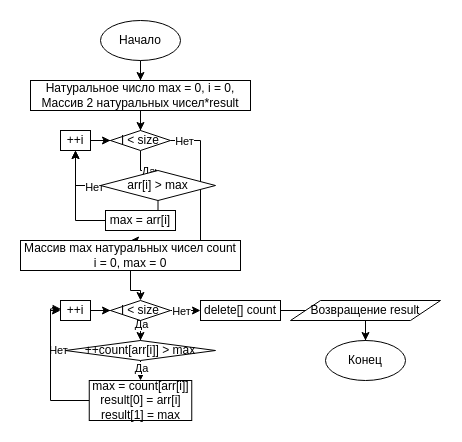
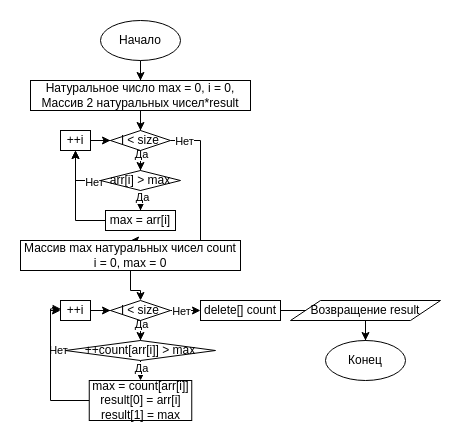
  <mxCell id="0" />
  <mxCell id="1" parent="0" />
  <mxCell id="2" style="edgeStyle=orthogonalEdgeStyle;rounded=0;orthogonalLoop=1;jettySize=auto;html=1;entryX=0.5;entryY=0;entryDx=0;entryDy=0;" edge="1" parent="1" source="3" target="5"><mxGeometry relative="1" as="geometry" /></mxCell>
  <mxCell id="3" value="Начало" style="ellipse;whiteSpace=wrap;html=1;" vertex="1" parent="1"><mxGeometry x="100" y="20" width="80" height="40" as="geometry" /></mxCell>
  <mxCell id="4" style="edgeStyle=orthogonalEdgeStyle;rounded=0;orthogonalLoop=1;jettySize=auto;html=1;" edge="1" parent="1" source="5" target="11"><mxGeometry relative="1" as="geometry" /></mxCell>
  <mxCell id="5" value="Натуральное число&amp;nbsp;max = 0, i = 0,&lt;br&gt;Массив 2 натуральных чисел*result" style="rounded=0;whiteSpace=wrap;html=1;" vertex="1" parent="1"><mxGeometry x="30" y="80" width="220" height="30" as="geometry" /></mxCell>
  <mxCell id="6" value="Конец" style="ellipse;whiteSpace=wrap;html=1;" vertex="1" parent="1"><mxGeometry x="325" y="340" width="80" height="40" as="geometry" /></mxCell>
  <mxCell id="7" style="edgeStyle=orthogonalEdgeStyle;rounded=0;orthogonalLoop=1;jettySize=auto;html=1;" edge="1" parent="1" source="11" target="16"><mxGeometry relative="1" as="geometry" /></mxCell>
  <mxCell id="8" value="Да" style="edgeLabel;html=1;align=center;verticalAlign=middle;resizable=0;points=[];" vertex="1" connectable="0" parent="7"><mxGeometry x="0.444" relative="1" as="geometry"><mxPoint as="offset" /></mxGeometry></mxCell>
  <mxCell id="9" style="edgeStyle=orthogonalEdgeStyle;rounded=0;orthogonalLoop=1;jettySize=auto;html=1;entryX=0.5;entryY=0;entryDx=0;entryDy=0;" edge="1" parent="1" source="11" target="22"><mxGeometry relative="1" as="geometry"><Array as="points"><mxPoint x="200" y="140" /><mxPoint x="200" y="240" /><mxPoint x="140" y="240" /></Array></mxGeometry></mxCell>
  <mxCell id="10" value="Нет" style="edgeLabel;html=1;align=center;verticalAlign=middle;resizable=0;points=[];" vertex="1" connectable="0" parent="9"><mxGeometry x="-0.874" relative="1" as="geometry"><mxPoint as="offset" /></mxGeometry></mxCell>
  <mxCell id="11" value="i &amp;lt; size" style="rhombus;whiteSpace=wrap;html=1;" vertex="1" parent="1"><mxGeometry x="110" y="130" width="60" height="20" as="geometry" /></mxCell>
  <mxCell id="12" style="edgeStyle=orthogonalEdgeStyle;rounded=0;orthogonalLoop=1;jettySize=auto;html=1;entryX=0.5;entryY=1;entryDx=0;entryDy=0;" edge="1" parent="1" source="16" target="18"><mxGeometry relative="1" as="geometry" /></mxCell>
  <mxCell id="13" value="Нет" style="edgeLabel;html=1;align=center;verticalAlign=middle;resizable=0;points=[];" vertex="1" connectable="0" parent="12"><mxGeometry x="-0.758" y="1" relative="1" as="geometry"><mxPoint as="offset" /></mxGeometry></mxCell>
  <mxCell id="14" style="edgeStyle=orthogonalEdgeStyle;rounded=0;orthogonalLoop=1;jettySize=auto;html=1;" edge="1" parent="1" source="16" target="20"><mxGeometry relative="1" as="geometry" /></mxCell>
  <mxCell id="15" value="Да" style="edgeLabel;html=1;align=center;verticalAlign=middle;resizable=0;points=[];" vertex="1" connectable="0" parent="14"><mxGeometry x="0.533" y="1" relative="1" as="geometry"><mxPoint as="offset" /></mxGeometry></mxCell>
- <mxCell id="16" value="arr[i] &amp;gt; max" style="rhombus;whiteSpace=wrap;html=1;" vertex="1" parent="1"><mxGeometry x="100" y="170" width="115" height="30" as="geometry" /></mxCell>
+ <mxCell id="16" value="arr[i] &amp;gt; max" style="rhombus;whiteSpace=wrap;html=1;" vertex="1" parent="1"><mxGeometry x="100" y="170" width="80" height="20" as="geometry" /></mxCell>
  <mxCell id="17" style="edgeStyle=orthogonalEdgeStyle;rounded=0;orthogonalLoop=1;jettySize=auto;html=1;" edge="1" parent="1" source="18" target="11"><mxGeometry relative="1" as="geometry" /></mxCell>
  <mxCell id="18" value="++i" style="rounded=0;whiteSpace=wrap;html=1;" vertex="1" parent="1"><mxGeometry x="60" y="130" width="30" height="20" as="geometry" /></mxCell>
  <mxCell id="19" style="edgeStyle=orthogonalEdgeStyle;rounded=0;orthogonalLoop=1;jettySize=auto;html=1;entryX=0.5;entryY=1;entryDx=0;entryDy=0;" edge="1" parent="1" source="20" target="18"><mxGeometry relative="1" as="geometry" /></mxCell>
  <mxCell id="20" value="max = arr[i]" style="rounded=0;whiteSpace=wrap;html=1;" vertex="1" parent="1"><mxGeometry x="105" y="210" width="70" height="20" as="geometry" /></mxCell>
  <mxCell id="21" style="edgeStyle=orthogonalEdgeStyle;rounded=0;orthogonalLoop=1;jettySize=auto;html=1;" edge="1" parent="1" source="22" target="27"><mxGeometry relative="1" as="geometry" /></mxCell>
  <mxCell id="22" value="Массив max натуральных чисел count&lt;br&gt;i = 0, max = 0" style="rounded=0;whiteSpace=wrap;html=1;" vertex="1" parent="1"><mxGeometry x="20" y="240" width="220" height="30" as="geometry" /></mxCell>
  <mxCell id="23" style="edgeStyle=orthogonalEdgeStyle;rounded=0;orthogonalLoop=1;jettySize=auto;html=1;" edge="1" parent="1" source="27" target="32"><mxGeometry relative="1" as="geometry" /></mxCell>
  <mxCell id="24" value="Да" style="edgeLabel;html=1;align=center;verticalAlign=middle;resizable=0;points=[];" vertex="1" connectable="0" parent="23"><mxGeometry x="0.444" relative="1" as="geometry"><mxPoint as="offset" /></mxGeometry></mxCell>
  <mxCell id="25" style="edgeStyle=orthogonalEdgeStyle;rounded=0;orthogonalLoop=1;jettySize=auto;html=1;entryX=0;entryY=0.5;entryDx=0;entryDy=0;" edge="1" parent="1" source="27" target="38"><mxGeometry relative="1" as="geometry" /></mxCell>
  <mxCell id="26" value="Нет" style="edgeLabel;html=1;align=center;verticalAlign=middle;resizable=0;points=[];" vertex="1" connectable="0" parent="25"><mxGeometry x="0.2" y="4" relative="1" as="geometry"><mxPoint y="4" as="offset" /></mxGeometry></mxCell>
  <mxCell id="27" value="i &amp;lt; size" style="rhombus;whiteSpace=wrap;html=1;" vertex="1" parent="1"><mxGeometry x="110" y="300" width="60" height="20" as="geometry" /></mxCell>
  <mxCell id="28" style="edgeStyle=orthogonalEdgeStyle;rounded=0;orthogonalLoop=1;jettySize=auto;html=1;entryX=0;entryY=0.5;entryDx=0;entryDy=0;" edge="1" parent="1" source="32" target="34"><mxGeometry relative="1" as="geometry"><Array as="points"><mxPoint x="50" y="350" /><mxPoint x="50" y="310" /></Array></mxGeometry></mxCell>
  <mxCell id="29" value="Нет" style="edgeLabel;html=1;align=center;verticalAlign=middle;resizable=0;points=[];" vertex="1" connectable="0" parent="28"><mxGeometry x="-0.749" y="-1" relative="1" as="geometry"><mxPoint as="offset" /></mxGeometry></mxCell>
  <mxCell id="30" style="edgeStyle=orthogonalEdgeStyle;rounded=0;orthogonalLoop=1;jettySize=auto;html=1;" edge="1" parent="1" source="32" target="36"><mxGeometry relative="1" as="geometry" /></mxCell>
  <mxCell id="31" value="Да" style="edgeLabel;html=1;align=center;verticalAlign=middle;resizable=0;points=[];" vertex="1" connectable="0" parent="30"><mxGeometry x="-0.546" relative="1" as="geometry"><mxPoint y="2" as="offset" /></mxGeometry></mxCell>
  <mxCell id="32" value="++count[arr[i]] &amp;gt; max" style="rhombus;whiteSpace=wrap;html=1;" vertex="1" parent="1"><mxGeometry x="65" y="340" width="150" height="20" as="geometry" /></mxCell>
  <mxCell id="33" style="edgeStyle=orthogonalEdgeStyle;rounded=0;orthogonalLoop=1;jettySize=auto;html=1;" edge="1" parent="1" source="34" target="27"><mxGeometry relative="1" as="geometry" /></mxCell>
  <mxCell id="34" value="++i" style="rounded=0;whiteSpace=wrap;html=1;" vertex="1" parent="1"><mxGeometry x="60" y="300" width="30" height="20" as="geometry" /></mxCell>
  <mxCell id="35" style="edgeStyle=orthogonalEdgeStyle;rounded=0;orthogonalLoop=1;jettySize=auto;html=1;entryX=0.015;entryY=0.422;entryDx=0;entryDy=0;entryPerimeter=0;" edge="1" parent="1" source="36" target="34"><mxGeometry relative="1" as="geometry"><Array as="points"><mxPoint x="50" y="400" /><mxPoint x="50" y="308" /></Array></mxGeometry></mxCell>
  <mxCell id="36" value="&lt;div&gt;max = count[arr[i]]&lt;/div&gt;&lt;div&gt;&lt;span&gt;result[0] = arr[i]&lt;/span&gt;&lt;/div&gt;&lt;div&gt;result[1] = max&lt;/div&gt;" style="rounded=0;whiteSpace=wrap;html=1;" vertex="1" parent="1"><mxGeometry x="88.75" y="380" width="102.5" height="40" as="geometry" /></mxCell>
  <mxCell id="37" style="edgeStyle=orthogonalEdgeStyle;rounded=0;orthogonalLoop=1;jettySize=auto;html=1;entryX=0;entryY=0.5;entryDx=0;entryDy=0;endArrow=none;" edge="1" parent="1" source="38" target="40"><mxGeometry relative="1" as="geometry" /></mxCell>
  <mxCell id="38" value="delete[] count" style="rounded=0;whiteSpace=wrap;html=1;" vertex="1" parent="1"><mxGeometry x="200" y="300" width="80" height="20" as="geometry" /></mxCell>
  <mxCell id="39" style="edgeStyle=orthogonalEdgeStyle;rounded=0;orthogonalLoop=1;jettySize=auto;html=1;" edge="1" parent="1" source="40" target="6"><mxGeometry relative="1" as="geometry" /></mxCell>
  <mxCell id="40" value="Возвращение result" style="shape=parallelogram;perimeter=parallelogramPerimeter;whiteSpace=wrap;html=1;" vertex="1" parent="1"><mxGeometry x="290" y="300" width="150" height="20" as="geometry" /></mxCell>
